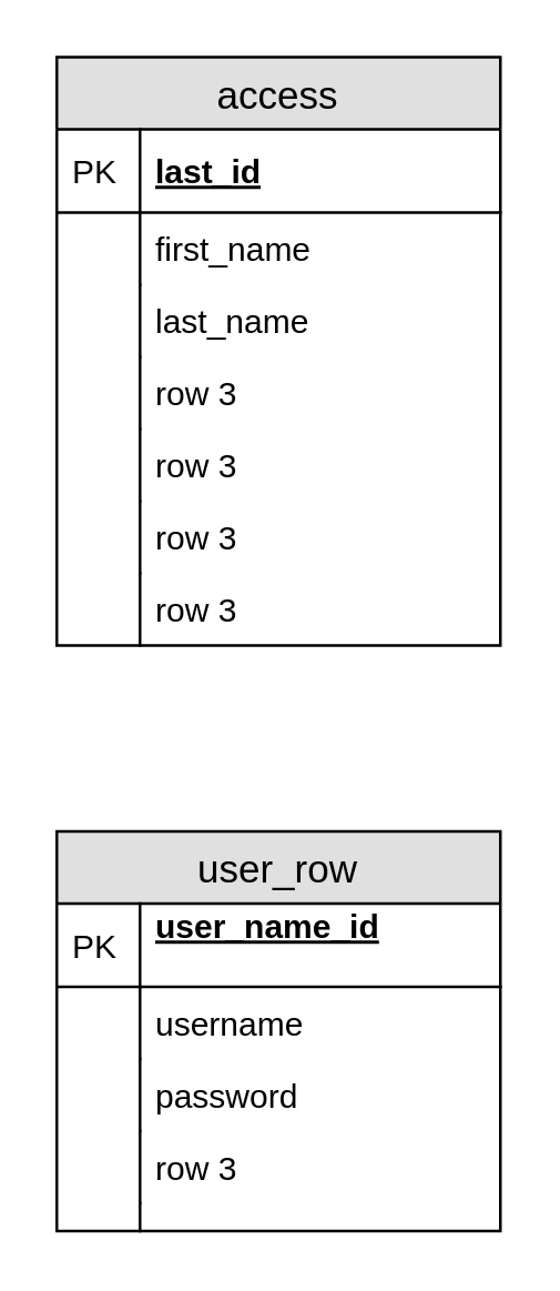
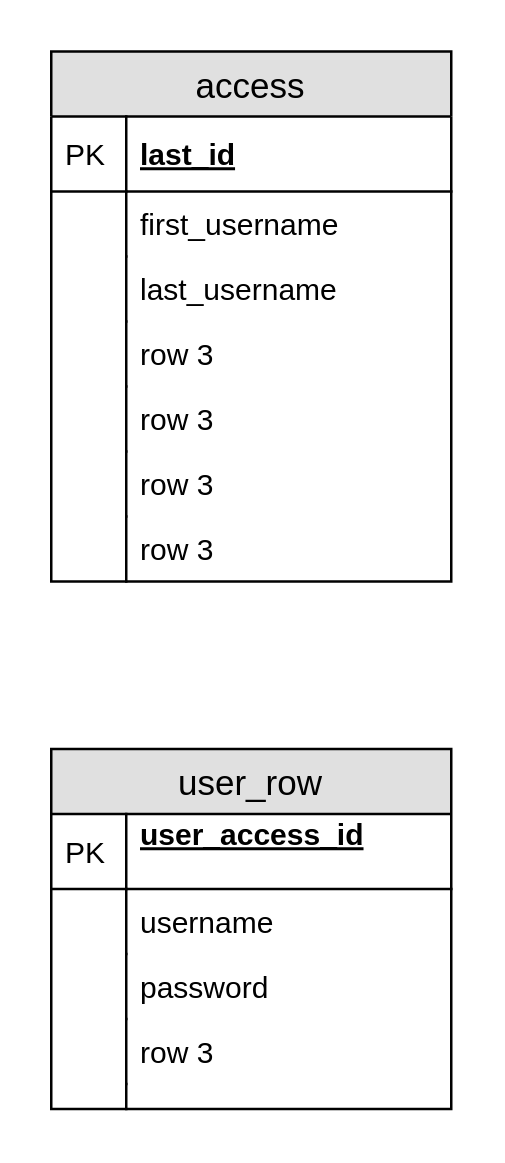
  <mxCell id="0" />
  <mxCell id="1" parent="0" />
  <mxCell id="2" value="access" style="swimlane;fontStyle=0;childLayout=stackLayout;horizontal=1;startSize=26;fillColor=#e0e0e0;horizontalStack=0;resizeParent=1;resizeParentMax=0;resizeLast=0;collapsible=1;marginBottom=0;swimlaneFillColor=#ffffff;align=center;fontSize=14;" parent="1" vertex="1"><mxGeometry x="20" y="20" width="160" height="212" as="geometry" /></mxCell>
  <mxCell id="3" value="last_id" style="shape=partialRectangle;top=0;left=0;right=0;bottom=1;align=left;verticalAlign=middle;fillColor=none;spacingLeft=34;spacingRight=4;overflow=hidden;rotatable=0;points=[[0,0.5],[1,0.5]];portConstraint=eastwest;dropTarget=0;fontStyle=5;fontSize=12;" parent="2" vertex="1"><mxGeometry y="26" width="160" height="30" as="geometry" /></mxCell>
  <mxCell id="4" value="PK" style="shape=partialRectangle;top=0;left=0;bottom=0;fillColor=none;align=left;verticalAlign=middle;spacingLeft=4;spacingRight=4;overflow=hidden;rotatable=0;points=[];portConstraint=eastwest;part=1;fontSize=12;" parent="3" vertex="1" connectable="0"><mxGeometry width="30" height="30" as="geometry" /></mxCell>
- <mxCell id="5" value="first_name&#10;&#10;" style="shape=partialRectangle;top=0;left=0;right=0;bottom=0;align=left;verticalAlign=top;fillColor=none;spacingLeft=34;spacingRight=4;overflow=hidden;rotatable=0;points=[[0,0.5],[1,0.5]];portConstraint=eastwest;dropTarget=0;fontSize=12;" parent="2" vertex="1"><mxGeometry y="56" width="160" height="26" as="geometry" /></mxCell>
+ <mxCell id="5" value="first_username&#10;&#10;" style="shape=partialRectangle;top=0;left=0;right=0;bottom=0;align=left;verticalAlign=top;fillColor=none;spacingLeft=34;spacingRight=4;overflow=hidden;rotatable=0;points=[[0,0.5],[1,0.5]];portConstraint=eastwest;dropTarget=0;fontSize=12;" parent="2" vertex="1"><mxGeometry y="56" width="160" height="26" as="geometry" /></mxCell>
  <mxCell id="6" value="" style="shape=partialRectangle;top=0;left=0;bottom=0;fillColor=none;align=left;verticalAlign=top;spacingLeft=4;spacingRight=4;overflow=hidden;rotatable=0;points=[];portConstraint=eastwest;part=1;fontSize=12;" parent="5" vertex="1" connectable="0"><mxGeometry width="30" height="26" as="geometry" /></mxCell>
- <mxCell id="7" value="last_name" style="shape=partialRectangle;top=0;left=0;right=0;bottom=0;align=left;verticalAlign=top;fillColor=none;spacingLeft=34;spacingRight=4;overflow=hidden;rotatable=0;points=[[0,0.5],[1,0.5]];portConstraint=eastwest;dropTarget=0;fontSize=12;" parent="2" vertex="1"><mxGeometry y="82" width="160" height="26" as="geometry" /></mxCell>
+ <mxCell id="7" value="last_username" style="shape=partialRectangle;top=0;left=0;right=0;bottom=0;align=left;verticalAlign=top;fillColor=none;spacingLeft=34;spacingRight=4;overflow=hidden;rotatable=0;points=[[0,0.5],[1,0.5]];portConstraint=eastwest;dropTarget=0;fontSize=12;" parent="2" vertex="1"><mxGeometry y="82" width="160" height="26" as="geometry" /></mxCell>
  <mxCell id="8" value="" style="shape=partialRectangle;top=0;left=0;bottom=0;fillColor=none;align=left;verticalAlign=top;spacingLeft=4;spacingRight=4;overflow=hidden;rotatable=0;points=[];portConstraint=eastwest;part=1;fontSize=12;" parent="7" vertex="1" connectable="0"><mxGeometry width="30" height="26" as="geometry" /></mxCell>
  <mxCell id="9" value="row 3" style="shape=partialRectangle;top=0;left=0;right=0;bottom=0;align=left;verticalAlign=top;fillColor=none;spacingLeft=34;spacingRight=4;overflow=hidden;rotatable=0;points=[[0,0.5],[1,0.5]];portConstraint=eastwest;dropTarget=0;fontSize=12;" parent="2" vertex="1"><mxGeometry y="108" width="160" height="26" as="geometry" /></mxCell>
  <mxCell id="10" value="" style="shape=partialRectangle;top=0;left=0;bottom=0;fillColor=none;align=left;verticalAlign=top;spacingLeft=4;spacingRight=4;overflow=hidden;rotatable=0;points=[];portConstraint=eastwest;part=1;fontSize=12;" parent="9" vertex="1" connectable="0"><mxGeometry width="30" height="26" as="geometry" /></mxCell>
  <mxCell id="11" value="row 3" style="shape=partialRectangle;top=0;left=0;right=0;bottom=0;align=left;verticalAlign=top;fillColor=none;spacingLeft=34;spacingRight=4;overflow=hidden;rotatable=0;points=[[0,0.5],[1,0.5]];portConstraint=eastwest;dropTarget=0;fontSize=12;" vertex="1" parent="2"><mxGeometry y="134" width="160" height="26" as="geometry" /></mxCell>
  <mxCell id="12" value="" style="shape=partialRectangle;top=0;left=0;bottom=0;fillColor=none;align=left;verticalAlign=top;spacingLeft=4;spacingRight=4;overflow=hidden;rotatable=0;points=[];portConstraint=eastwest;part=1;fontSize=12;" vertex="1" connectable="0" parent="11"><mxGeometry width="30" height="26" as="geometry" /></mxCell>
  <mxCell id="13" value="row 3" style="shape=partialRectangle;top=0;left=0;right=0;bottom=0;align=left;verticalAlign=top;fillColor=none;spacingLeft=34;spacingRight=4;overflow=hidden;rotatable=0;points=[[0,0.5],[1,0.5]];portConstraint=eastwest;dropTarget=0;fontSize=12;" vertex="1" parent="2"><mxGeometry y="160" width="160" height="26" as="geometry" /></mxCell>
  <mxCell id="14" value="" style="shape=partialRectangle;top=0;left=0;bottom=0;fillColor=none;align=left;verticalAlign=top;spacingLeft=4;spacingRight=4;overflow=hidden;rotatable=0;points=[];portConstraint=eastwest;part=1;fontSize=12;" vertex="1" connectable="0" parent="13"><mxGeometry width="30" height="26" as="geometry" /></mxCell>
  <mxCell id="15" value="row 3" style="shape=partialRectangle;top=0;left=0;right=0;bottom=0;align=left;verticalAlign=top;fillColor=none;spacingLeft=34;spacingRight=4;overflow=hidden;rotatable=0;points=[[0,0.5],[1,0.5]];portConstraint=eastwest;dropTarget=0;fontSize=12;" vertex="1" parent="2"><mxGeometry y="186" width="160" height="26" as="geometry" /></mxCell>
  <mxCell id="16" value="" style="shape=partialRectangle;top=0;left=0;bottom=0;fillColor=none;align=left;verticalAlign=top;spacingLeft=4;spacingRight=4;overflow=hidden;rotatable=0;points=[];portConstraint=eastwest;part=1;fontSize=12;" vertex="1" connectable="0" parent="15"><mxGeometry width="30" height="26" as="geometry" /></mxCell>
  <mxCell id="17" value="user_row" style="swimlane;fontStyle=0;childLayout=stackLayout;horizontal=1;startSize=26;fillColor=#e0e0e0;horizontalStack=0;resizeParent=1;resizeParentMax=0;resizeLast=0;collapsible=1;marginBottom=0;swimlaneFillColor=#ffffff;align=center;fontSize=14;" vertex="1" parent="1"><mxGeometry x="20" y="299" width="160" height="144" as="geometry" /></mxCell>
- <mxCell id="18" value="user_name_id&#10;&#10;" style="shape=partialRectangle;top=0;left=0;right=0;bottom=1;align=left;verticalAlign=middle;fillColor=none;spacingLeft=34;spacingRight=4;overflow=hidden;rotatable=0;points=[[0,0.5],[1,0.5]];portConstraint=eastwest;dropTarget=0;fontStyle=5;fontSize=12;" vertex="1" parent="17"><mxGeometry y="26" width="160" height="30" as="geometry" /></mxCell>
+ <mxCell id="18" value="user_access_id&#10;&#10;" style="shape=partialRectangle;top=0;left=0;right=0;bottom=1;align=left;verticalAlign=middle;fillColor=none;spacingLeft=34;spacingRight=4;overflow=hidden;rotatable=0;points=[[0,0.5],[1,0.5]];portConstraint=eastwest;dropTarget=0;fontStyle=5;fontSize=12;" vertex="1" parent="17"><mxGeometry y="26" width="160" height="30" as="geometry" /></mxCell>
  <mxCell id="19" value="PK" style="shape=partialRectangle;top=0;left=0;bottom=0;fillColor=none;align=left;verticalAlign=middle;spacingLeft=4;spacingRight=4;overflow=hidden;rotatable=0;points=[];portConstraint=eastwest;part=1;fontSize=12;" vertex="1" connectable="0" parent="18"><mxGeometry width="30" height="30" as="geometry" /></mxCell>
  <mxCell id="20" value="username" style="shape=partialRectangle;top=0;left=0;right=0;bottom=0;align=left;verticalAlign=top;fillColor=none;spacingLeft=34;spacingRight=4;overflow=hidden;rotatable=0;points=[[0,0.5],[1,0.5]];portConstraint=eastwest;dropTarget=0;fontSize=12;" vertex="1" parent="17"><mxGeometry y="56" width="160" height="26" as="geometry" /></mxCell>
  <mxCell id="21" value="" style="shape=partialRectangle;top=0;left=0;bottom=0;fillColor=none;align=left;verticalAlign=top;spacingLeft=4;spacingRight=4;overflow=hidden;rotatable=0;points=[];portConstraint=eastwest;part=1;fontSize=12;" vertex="1" connectable="0" parent="20"><mxGeometry width="30" height="26" as="geometry" /></mxCell>
  <mxCell id="22" value="password" style="shape=partialRectangle;top=0;left=0;right=0;bottom=0;align=left;verticalAlign=top;fillColor=none;spacingLeft=34;spacingRight=4;overflow=hidden;rotatable=0;points=[[0,0.5],[1,0.5]];portConstraint=eastwest;dropTarget=0;fontSize=12;" vertex="1" parent="17"><mxGeometry y="82" width="160" height="26" as="geometry" /></mxCell>
  <mxCell id="23" value="" style="shape=partialRectangle;top=0;left=0;bottom=0;fillColor=none;align=left;verticalAlign=top;spacingLeft=4;spacingRight=4;overflow=hidden;rotatable=0;points=[];portConstraint=eastwest;part=1;fontSize=12;" vertex="1" connectable="0" parent="22"><mxGeometry width="30" height="26" as="geometry" /></mxCell>
  <mxCell id="24" value="row 3" style="shape=partialRectangle;top=0;left=0;right=0;bottom=0;align=left;verticalAlign=top;fillColor=none;spacingLeft=34;spacingRight=4;overflow=hidden;rotatable=0;points=[[0,0.5],[1,0.5]];portConstraint=eastwest;dropTarget=0;fontSize=12;" vertex="1" parent="17"><mxGeometry y="108" width="160" height="26" as="geometry" /></mxCell>
  <mxCell id="25" value="" style="shape=partialRectangle;top=0;left=0;bottom=0;fillColor=none;align=left;verticalAlign=top;spacingLeft=4;spacingRight=4;overflow=hidden;rotatable=0;points=[];portConstraint=eastwest;part=1;fontSize=12;" vertex="1" connectable="0" parent="24"><mxGeometry width="30" height="26" as="geometry" /></mxCell>
  <mxCell id="26" value="" style="shape=partialRectangle;top=0;left=0;right=0;bottom=0;align=left;verticalAlign=top;fillColor=none;spacingLeft=34;spacingRight=4;overflow=hidden;rotatable=0;points=[[0,0.5],[1,0.5]];portConstraint=eastwest;dropTarget=0;fontSize=12;" vertex="1" parent="17"><mxGeometry y="134" width="160" height="10" as="geometry" /></mxCell>
  <mxCell id="27" value="" style="shape=partialRectangle;top=0;left=0;bottom=0;fillColor=none;align=left;verticalAlign=top;spacingLeft=4;spacingRight=4;overflow=hidden;rotatable=0;points=[];portConstraint=eastwest;part=1;fontSize=12;" vertex="1" connectable="0" parent="26"><mxGeometry width="30" height="10" as="geometry" /></mxCell>
